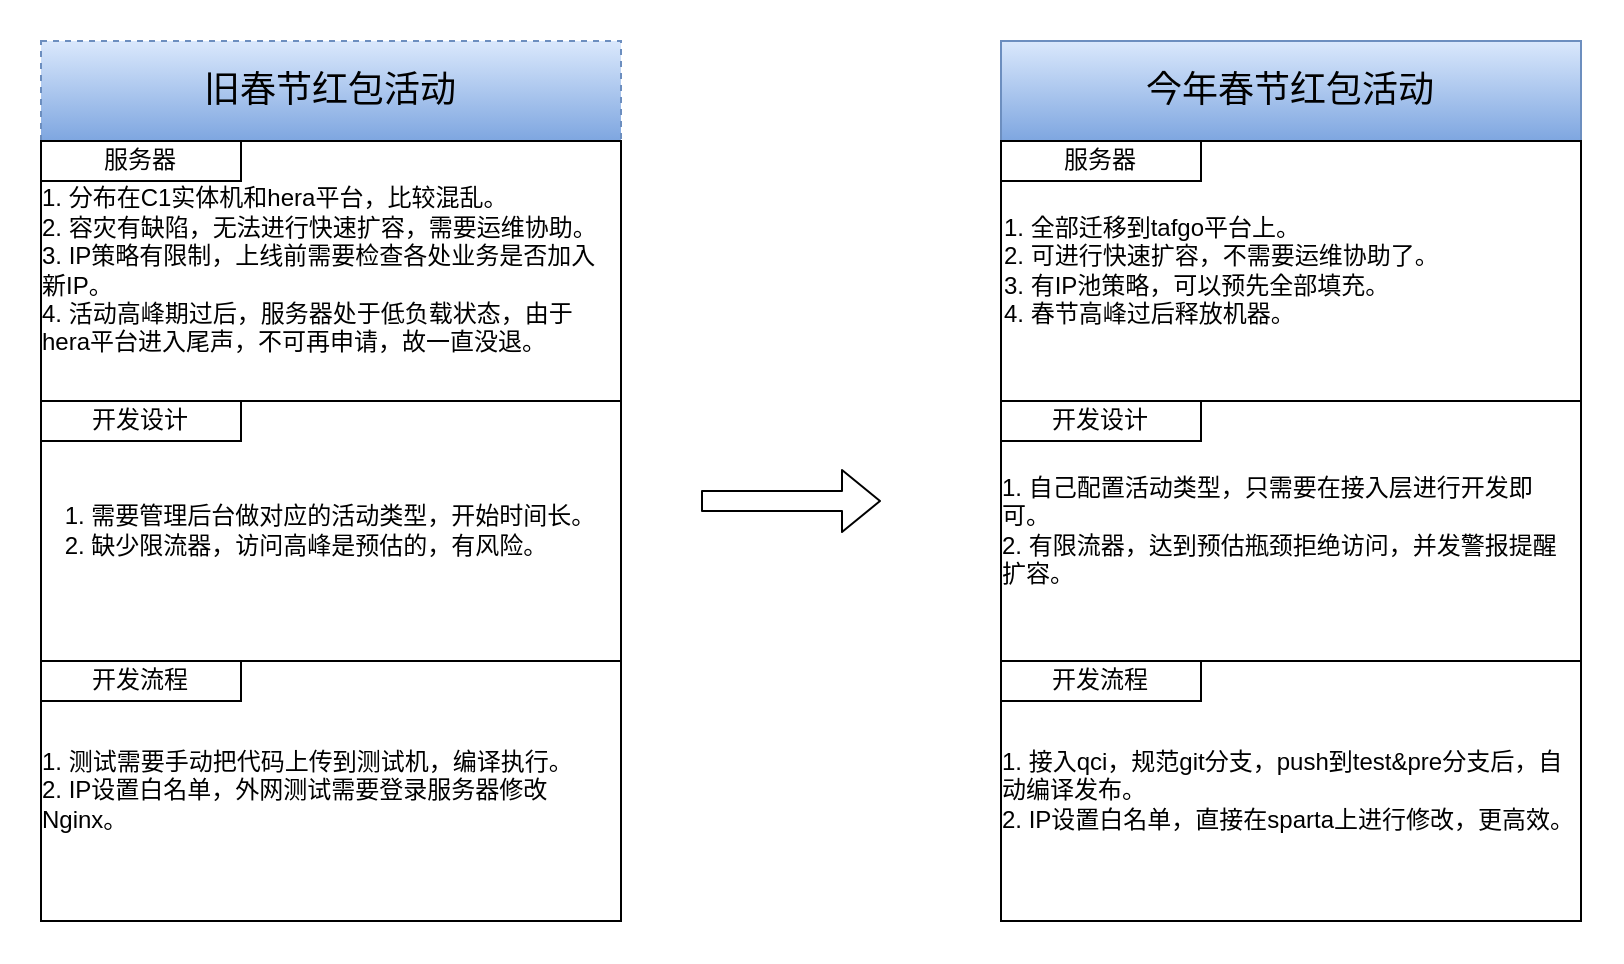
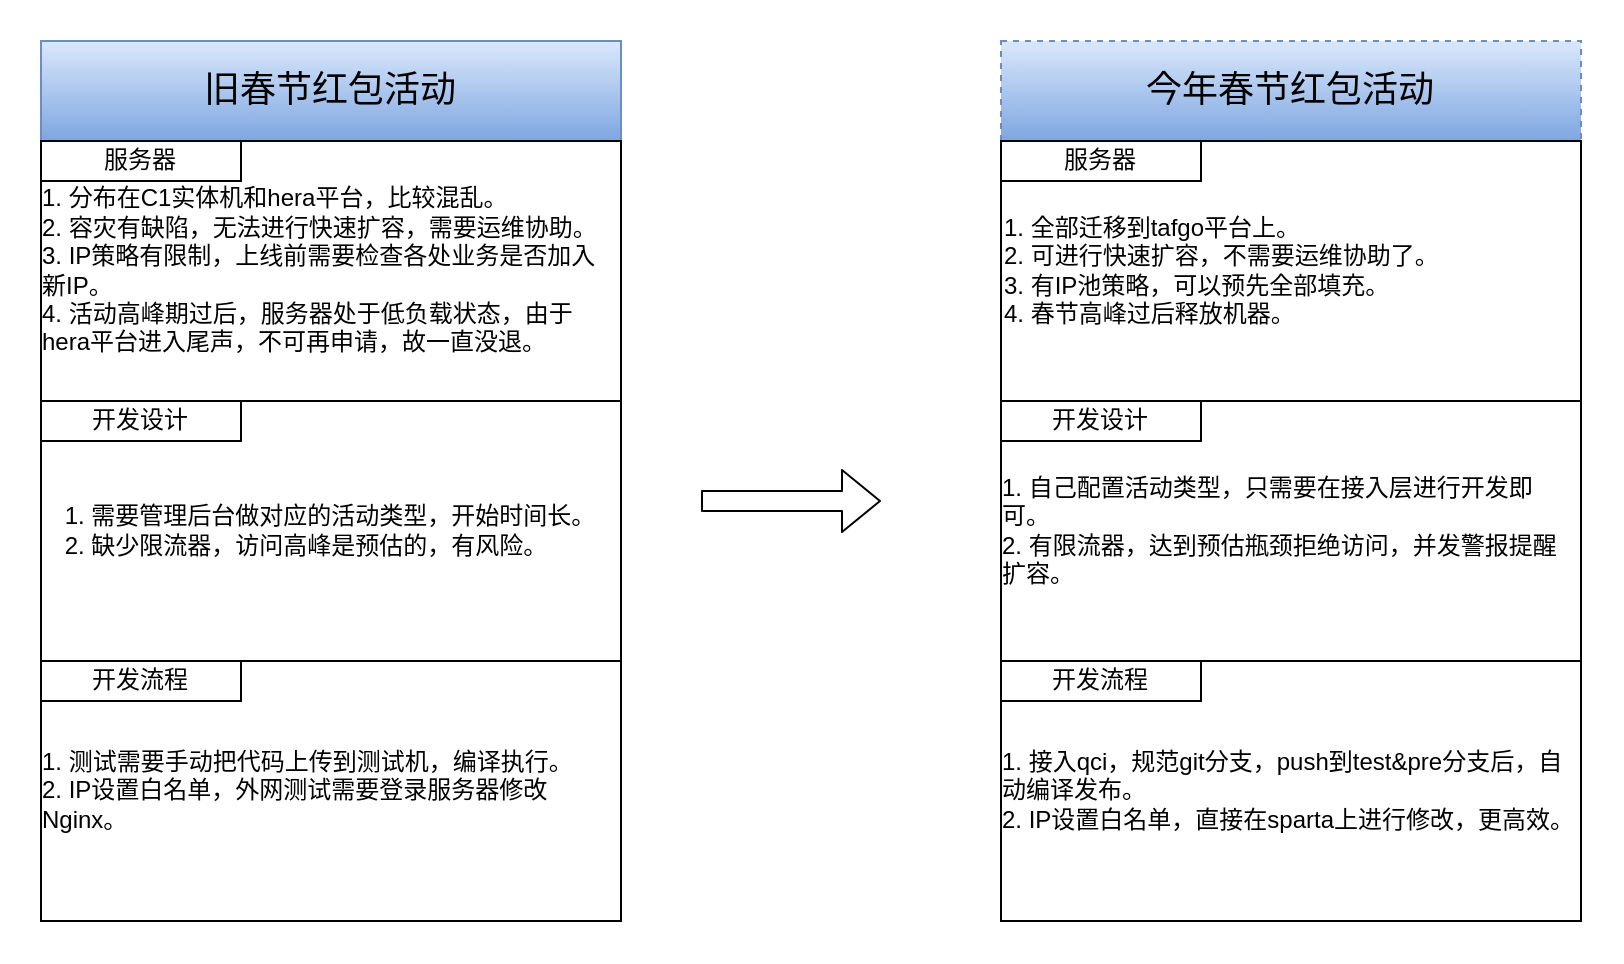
  <mxCell id="0" />
  <mxCell id="1" parent="0" />
  <mxCell id="2" value="&lt;div style=&quot;text-align: left&quot;&gt;&lt;span&gt;1. 需要管理后台做对应的活动类型，开始时间长。&lt;/span&gt;&lt;/div&gt;&lt;div style=&quot;text-align: left&quot;&gt;&lt;span&gt;2. 缺少限流器，访问高峰是预估的，有风险。&lt;/span&gt;&lt;/div&gt;" style="rounded=0;whiteSpace=wrap;html=1;" vertex="1" parent="1"><mxGeometry x="20" y="200" width="290" height="130" as="geometry" /></mxCell>
- <mxCell id="3" value="&lt;font style=&quot;font-size: 18px&quot;&gt;旧春节红包活动&lt;/font&gt;" style="rounded=0;whiteSpace=wrap;html=1;gradientColor=#7ea6e0;fillColor=#dae8fc;strokeColor=#6c8ebf;dashed=1;" vertex="1" parent="1"><mxGeometry x="20" y="20" width="290" height="50" as="geometry" /></mxCell>
+ <mxCell id="3" value="&lt;font style=&quot;font-size: 18px&quot;&gt;旧春节红包活动&lt;/font&gt;" style="rounded=0;whiteSpace=wrap;html=1;gradientColor=#7ea6e0;fillColor=#dae8fc;strokeColor=#6c8ebf;" vertex="1" parent="1"><mxGeometry x="20" y="20" width="290" height="50" as="geometry" /></mxCell>
  <mxCell id="4" value="&lt;div style=&quot;text-align: left&quot;&gt;&lt;span&gt;1. 分布在C1实体机和hera平台，比较混乱。&lt;/span&gt;&lt;/div&gt;&lt;div style=&quot;text-align: left&quot;&gt;&lt;span&gt;2. 容灾有缺陷，无法进行快速扩容，需要运维协助。&lt;/span&gt;&lt;/div&gt;&lt;div style=&quot;text-align: left&quot;&gt;&lt;span&gt;3. IP策略有限制，上线前需要检查各处业务是否加入新IP。&lt;/span&gt;&lt;/div&gt;&lt;div style=&quot;text-align: left&quot;&gt;4. 活动高峰期过后，服务器处于低负载状态，由于hera平台进入尾声，不可再申请，故一直没退。&lt;/div&gt;" style="rounded=0;whiteSpace=wrap;html=1;" vertex="1" parent="1"><mxGeometry x="20" y="70" width="290" height="130" as="geometry" /></mxCell>
  <mxCell id="5" value="服务器" style="rounded=0;whiteSpace=wrap;html=1;" vertex="1" parent="1"><mxGeometry x="20" y="70" width="100" height="20" as="geometry" /></mxCell>
  <mxCell id="6" value="&lt;div style=&quot;text-align: left&quot;&gt;&lt;span&gt;1. 测试需要手动把代码上传到测试机，编译执行。&lt;/span&gt;&lt;/div&gt;&lt;div style=&quot;text-align: left&quot;&gt;&lt;span&gt;2. IP设置白名单，外网测试需要登录服务器修改Nginx。&lt;/span&gt;&lt;/div&gt;" style="rounded=0;whiteSpace=wrap;html=1;" vertex="1" parent="1"><mxGeometry x="20" y="330" width="290" height="130" as="geometry" /></mxCell>
  <mxCell id="7" value="开发流程" style="rounded=0;whiteSpace=wrap;html=1;" vertex="1" parent="1"><mxGeometry x="20" y="330" width="100" height="20" as="geometry" /></mxCell>
  <mxCell id="8" value="开发设计" style="rounded=0;whiteSpace=wrap;html=1;" vertex="1" parent="1"><mxGeometry x="20" y="200" width="100" height="20" as="geometry" /></mxCell>
  <mxCell id="9" value="" style="shape=flexArrow;endArrow=classic;html=1;" edge="1" parent="1"><mxGeometry width="50" height="50" relative="1" as="geometry"><mxPoint x="350" y="250" as="sourcePoint" /><mxPoint x="440" y="250" as="targetPoint" /></mxGeometry></mxCell>
  <mxCell id="10" value="&lt;div style=&quot;text-align: left&quot;&gt;&lt;span&gt;1. 自己配置活动类型，只需要在接入层进行开发即可。&lt;/span&gt;&lt;/div&gt;&lt;div style=&quot;text-align: left&quot;&gt;&lt;span&gt;2. 有限流器，达到预估瓶颈拒绝访问，并发警报提醒扩容。&lt;/span&gt;&lt;/div&gt;" style="rounded=0;whiteSpace=wrap;html=1;" vertex="1" parent="1"><mxGeometry x="500" y="200" width="290" height="130" as="geometry" /></mxCell>
- <mxCell id="11" value="&lt;font style=&quot;font-size: 18px&quot;&gt;今年春节红包活动&lt;/font&gt;" style="rounded=0;whiteSpace=wrap;html=1;gradientColor=#7ea6e0;fillColor=#dae8fc;strokeColor=#6c8ebf;" vertex="1" parent="1"><mxGeometry x="500" y="20" width="290" height="50" as="geometry" /></mxCell>
+ <mxCell id="11" value="&lt;font style=&quot;font-size: 18px&quot;&gt;今年春节红包活动&lt;/font&gt;" style="rounded=0;whiteSpace=wrap;html=1;gradientColor=#7ea6e0;fillColor=#dae8fc;strokeColor=#6c8ebf;dashed=1;" vertex="1" parent="1"><mxGeometry x="500" y="20" width="290" height="50" as="geometry" /></mxCell>
  <mxCell id="12" value="&lt;div style=&quot;&quot;&gt;&lt;span&gt;1. 全部迁移到tafgo平台上。&lt;/span&gt;&lt;/div&gt;&lt;div style=&quot;&quot;&gt;&lt;span&gt;2. 可进行快速扩容，不需要运维协助了。&lt;/span&gt;&lt;/div&gt;&lt;div style=&quot;&quot;&gt;&lt;span&gt;3. 有IP池策略，可以预先全部填充。&lt;/span&gt;&lt;/div&gt;&lt;div style=&quot;&quot;&gt;4. 春节高峰过后释放机器。&lt;/div&gt;" style="rounded=0;whiteSpace=wrap;html=1;align=left;" vertex="1" parent="1"><mxGeometry x="500" y="70" width="290" height="130" as="geometry" /></mxCell>
  <mxCell id="13" value="服务器" style="rounded=0;whiteSpace=wrap;html=1;" vertex="1" parent="1"><mxGeometry x="500" y="70" width="100" height="20" as="geometry" /></mxCell>
  <mxCell id="14" value="&lt;div style=&quot;text-align: left&quot;&gt;&lt;span&gt;1. 接入qci，规范git分支，push到test&amp;amp;pre分支后，自动编译发布。&lt;/span&gt;&lt;/div&gt;&lt;div style=&quot;text-align: left&quot;&gt;&lt;span&gt;2. IP设置白名单，直接在sparta上进行修改，更高效。&lt;/span&gt;&lt;/div&gt;" style="rounded=0;whiteSpace=wrap;html=1;" vertex="1" parent="1"><mxGeometry x="500" y="330" width="290" height="130" as="geometry" /></mxCell>
  <mxCell id="15" value="开发流程" style="rounded=0;whiteSpace=wrap;html=1;" vertex="1" parent="1"><mxGeometry x="500" y="330" width="100" height="20" as="geometry" /></mxCell>
  <mxCell id="16" value="开发设计" style="rounded=0;whiteSpace=wrap;html=1;" vertex="1" parent="1"><mxGeometry x="500" y="200" width="100" height="20" as="geometry" /></mxCell>
